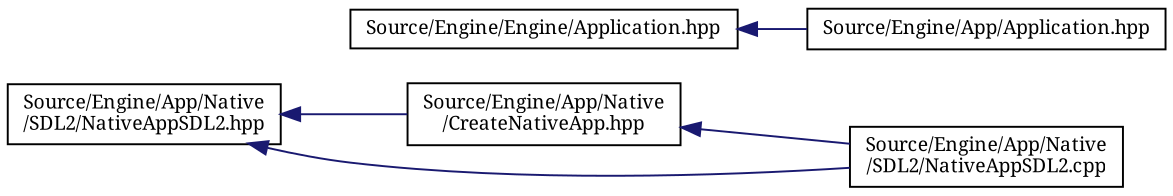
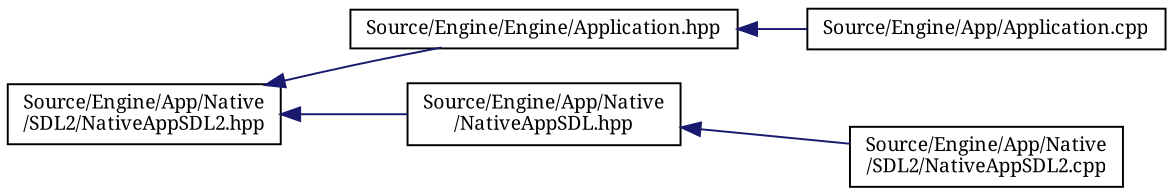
  digraph {
    fontname="Noto Serif"
    rankdir=LR
    node [color=black fillcolor=white fontname="Noto Serif" fontsize=10 shape=record style=filled]
    edge [color=midnightblue dir=back fontname="Noto Serif" fontsize=10 labelfontname=Helvetica labelfontsize=10 style=solid]
    n1 [height=0.2 label="Source/Engine/Engine/Application.hpp" width=0.4]
-   n2 [height=0.2 label="Source/Engine/App/Application.hpp" width=0.4]
+   n2 [height=0.2 label="Source/Engine/App/Application.cpp" width=0.4]
    n3 [height=0.2 label="Source/Engine/App/Native\l/SDL2/NativeAppSDL2.hpp" width=0.4]
-   n4 [height=0.2 label="Source/Engine/App/Native\l/CreateNativeApp.hpp" width=0.4]
+   n4 [height=0.2 label="Source/Engine/App/Native\l/NativeAppSDL.hpp" width=0.4]
    n5 [height=0.2 label="Source/Engine/App/Native\l/SDL2/NativeAppSDL2.cpp" width=0.4]
    n1 -> n2
    n3 -> n4
-   n3 -> n5
+   n3 -> n1
    n4 -> n5
  }
